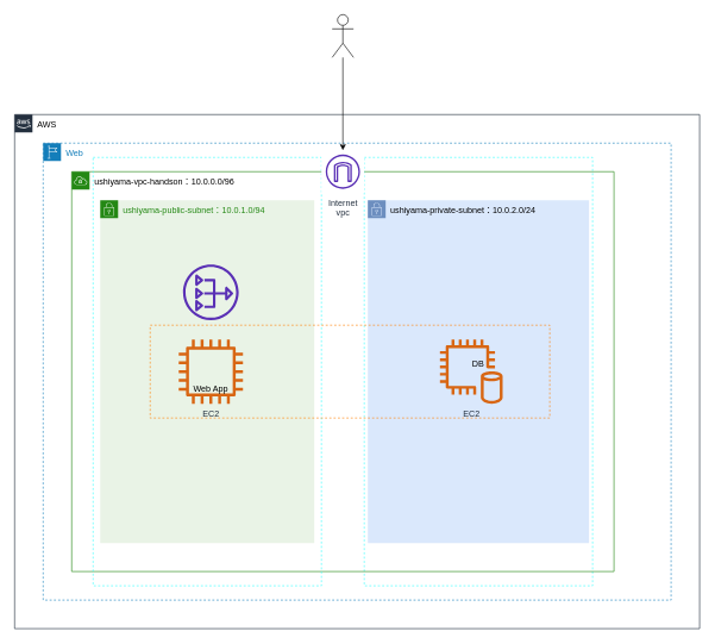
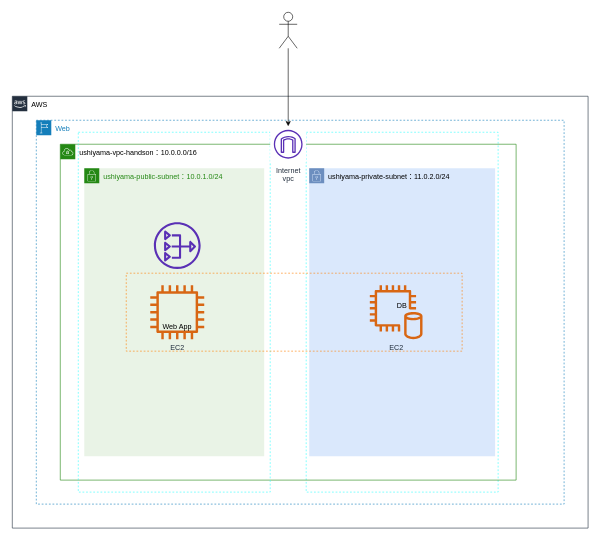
  <mxCell id="0" />
  <mxCell id="1" parent="0" />
  <mxCell id="2" value="Web" style="points=[[0,0],[0.25,0],[0.5,0],[0.75,0],[1,0],[1,0.25],[1,0.5],[1,0.75],[1,1],[0.75,1],[0.5,1],[0.25,1],[0,1],[0,0.75],[0,0.5],[0,0.25]];outlineConnect=0;gradientColor=none;html=1;whiteSpace=wrap;fontSize=12;fontStyle=0;shape=mxgraph.aws4.group;grIcon=mxgraph.aws4.group_region;strokeColor=#147EBA;fillColor=none;verticalAlign=top;align=left;spacingLeft=30;fontColor=#147EBA;dashed=1;" vertex="1" parent="1"><mxGeometry x="60" y="200" width="880" height="640" as="geometry" /></mxCell>
  <mxCell id="3" value="" style="fillColor=none;dashed=1;verticalAlign=top;fontStyle=0;fontColor=#5A6C86;strokeColor=#33FFFF;" vertex="1" parent="1"><mxGeometry x="510" y="220" width="320" height="600" as="geometry" /></mxCell>
  <mxCell id="4" value="&lt;font color=&quot;#000000&quot;&gt;AWS&lt;/font&gt;" style="points=[[0,0],[0.25,0],[0.5,0],[0.75,0],[1,0],[1,0.25],[1,0.5],[1,0.75],[1,1],[0.75,1],[0.5,1],[0.25,1],[0,1],[0,0.75],[0,0.5],[0,0.25]];outlineConnect=0;gradientColor=none;html=1;whiteSpace=wrap;fontSize=12;fontStyle=0;shape=mxgraph.aws4.group;grIcon=mxgraph.aws4.group_aws_cloud_alt;strokeColor=#232F3E;fillColor=none;verticalAlign=top;align=left;spacingLeft=30;fontColor=#232F3E;dashed=0;" vertex="1" parent="1"><mxGeometry width="960" height="720" as="geometry" x="20" y="160" /></mxCell>
- <mxCell id="5" value="&lt;font color=&quot;#000000&quot;&gt;ushiyama-vpc-handson：10.0.0.0/96&lt;/font&gt;" style="points=[[0,0],[0.25,0],[0.5,0],[0.75,0],[1,0],[1,0.25],[1,0.5],[1,0.75],[1,1],[0.75,1],[0.5,1],[0.25,1],[0,1],[0,0.75],[0,0.5],[0,0.25]];outlineConnect=0;gradientColor=none;html=1;whiteSpace=wrap;fontSize=12;fontStyle=0;shape=mxgraph.aws4.group;grIcon=mxgraph.aws4.group_vpc;strokeColor=#248814;fillColor=none;verticalAlign=top;align=left;spacingLeft=30;fontColor=#AAB7B8;dashed=0;" vertex="1" parent="1"><mxGeometry x="100" y="240" width="760" height="560" as="geometry" /></mxCell>
+ <mxCell id="5" value="&lt;font color=&quot;#000000&quot;&gt;ushiyama-vpc-handson：10.0.0.0/16&lt;/font&gt;" style="points=[[0,0],[0.25,0],[0.5,0],[0.75,0],[1,0],[1,0.25],[1,0.5],[1,0.75],[1,1],[0.75,1],[0.5,1],[0.25,1],[0,1],[0,0.75],[0,0.5],[0,0.25]];outlineConnect=0;gradientColor=none;html=1;whiteSpace=wrap;fontSize=12;fontStyle=0;shape=mxgraph.aws4.group;grIcon=mxgraph.aws4.group_vpc;strokeColor=#248814;fillColor=none;verticalAlign=top;align=left;spacingLeft=30;fontColor=#AAB7B8;dashed=0;" vertex="1" parent="1"><mxGeometry x="100" y="240" width="760" height="560" as="geometry" /></mxCell>
  <mxCell id="6" value="" style="fillColor=none;dashed=1;verticalAlign=top;fontStyle=0;fontColor=#5A6C86;strokeColor=#33FFFF;" vertex="1" parent="1"><mxGeometry x="130" y="220" width="320" height="600" as="geometry" /></mxCell>
- <mxCell id="7" value="ushiyama-public-subnet：10.0.1.0/94" style="points=[[0,0],[0.25,0],[0.5,0],[0.75,0],[1,0],[1,0.25],[1,0.5],[1,0.75],[1,1],[0.75,1],[0.5,1],[0.25,1],[0,1],[0,0.75],[0,0.5],[0,0.25]];outlineConnect=0;gradientColor=none;html=1;whiteSpace=wrap;fontSize=12;fontStyle=0;shape=mxgraph.aws4.group;grIcon=mxgraph.aws4.group_security_group;grStroke=0;strokeColor=#248814;fillColor=#E9F3E6;verticalAlign=top;align=left;spacingLeft=30;fontColor=#248814;dashed=0;" vertex="1" parent="1"><mxGeometry x="140" y="280" width="300" height="480" as="geometry" /></mxCell>
- <mxCell id="8" value="ushiyama-private-subnet：10.0.2.0/24" style="points=[[0,0],[0.25,0],[0.5,0],[0.75,0],[1,0],[1,0.25],[1,0.5],[1,0.75],[1,1],[0.75,1],[0.5,1],[0.25,1],[0,1],[0,0.75],[0,0.5],[0,0.25]];outlineConnect=0;html=1;whiteSpace=wrap;fontSize=12;fontStyle=0;shape=mxgraph.aws4.group;grIcon=mxgraph.aws4.group_security_group;grStroke=0;strokeColor=#6c8ebf;verticalAlign=top;align=left;spacingLeft=30;dashed=0;fillColor=#dae8fc;" vertex="1" parent="1"><mxGeometry x="515" y="280" width="310" height="480" as="geometry" /></mxCell>
+ <mxCell id="7" value="ushiyama-public-subnet：10.0.1.0/24" style="points=[[0,0],[0.25,0],[0.5,0],[0.75,0],[1,0],[1,0.25],[1,0.5],[1,0.75],[1,1],[0.75,1],[0.5,1],[0.25,1],[0,1],[0,0.75],[0,0.5],[0,0.25]];outlineConnect=0;gradientColor=none;html=1;whiteSpace=wrap;fontSize=12;fontStyle=0;shape=mxgraph.aws4.group;grIcon=mxgraph.aws4.group_security_group;grStroke=0;strokeColor=#248814;fillColor=#E9F3E6;verticalAlign=top;align=left;spacingLeft=30;fontColor=#248814;dashed=0;" vertex="1" parent="1"><mxGeometry x="140" y="280" width="300" height="480" as="geometry" /></mxCell>
+ <mxCell id="8" value="ushiyama-private-subnet：11.0.2.0/24" style="points=[[0,0],[0.25,0],[0.5,0],[0.75,0],[1,0],[1,0.25],[1,0.5],[1,0.75],[1,1],[0.75,1],[0.5,1],[0.25,1],[0,1],[0,0.75],[0,0.5],[0,0.25]];outlineConnect=0;html=1;whiteSpace=wrap;fontSize=12;fontStyle=0;shape=mxgraph.aws4.group;grIcon=mxgraph.aws4.group_security_group;grStroke=0;strokeColor=#6c8ebf;verticalAlign=top;align=left;spacingLeft=30;dashed=0;fillColor=#dae8fc;" vertex="1" parent="1"><mxGeometry x="515" y="280" width="310" height="480" as="geometry" /></mxCell>
  <mxCell id="9" value="" style="group" vertex="1" connectable="0" parent="1"><mxGeometry x="250" y="475" width="90" height="90" as="geometry" /></mxCell>
  <mxCell id="10" value="EC2" style="outlineConnect=0;fontColor=#232F3E;gradientColor=none;fillColor=#D86613;strokeColor=none;dashed=0;verticalLabelPosition=bottom;verticalAlign=top;align=center;html=1;fontSize=12;fontStyle=0;aspect=fixed;pointerEvents=1;shape=mxgraph.aws4.instance2;" vertex="1" parent="9"><mxGeometry width="90" height="90" as="geometry" /></mxCell>
  <mxCell id="11" value="Web App" style="text;html=1;strokeColor=none;fillColor=none;align=center;verticalAlign=middle;whiteSpace=wrap;rounded=0;" vertex="1" parent="9"><mxGeometry x="15" y="60" width="60" height="20" as="geometry" /></mxCell>
  <mxCell id="12" value="" style="group" vertex="1" connectable="0" parent="1"><mxGeometry x="615" y="475" width="155" height="110" as="geometry" /></mxCell>
  <mxCell id="13" value="EC2" style="outlineConnect=0;fontColor=#232F3E;gradientColor=none;fillColor=#D86613;strokeColor=none;dashed=0;verticalLabelPosition=bottom;verticalAlign=top;align=center;html=1;fontSize=12;fontStyle=0;aspect=fixed;pointerEvents=1;shape=mxgraph.aws4.db_on_instance2;" vertex="1" parent="12"><mxGeometry width="90" height="90" as="geometry" /></mxCell>
  <mxCell id="14" value="DB" style="text;html=1;strokeColor=none;fillColor=none;align=center;verticalAlign=middle;whiteSpace=wrap;rounded=0;" vertex="1" parent="12"><mxGeometry x="35" y="25" width="40" height="20" as="geometry" /></mxCell>
  <mxCell id="15" value="" style="fillColor=none;dashed=1;verticalAlign=top;fontStyle=0;fontColor=#5A6C86;align=center;strokeColor=#FF8000;" vertex="1" parent="12"><mxGeometry x="-405" y="-20" width="560" height="130" as="geometry" /></mxCell>
  <mxCell id="16" value="Internet&#10;vpc" style="outlineConnect=0;fontColor=#232F3E;gradientColor=none;fillColor=#ffffff;dashed=0;verticalLabelPosition=bottom;verticalAlign=top;align=center;html=1;fontSize=12;fontStyle=0;aspect=fixed;shape=mxgraph.aws4.resourceIcon;resIcon=mxgraph.aws4.internet_gateway;strokeColor=#5A30B5;" vertex="1" parent="1"><mxGeometry x="450" y="210" width="60" height="60" as="geometry" /></mxCell>
  <mxCell id="17" style="edgeStyle=orthogonalEdgeStyle;rounded=0;orthogonalLoop=1;jettySize=auto;html=1;startArrow=none;startFill=0;" edge="1" parent="1" source="18" target="16"><mxGeometry relative="1" as="geometry" /></mxCell>
  <mxCell id="18" value="&lt;br&gt;" style="shape=umlActor;verticalLabelPosition=bottom;verticalAlign=top;html=1;outlineConnect=0;align=center;" vertex="1" parent="1"><mxGeometry x="465" y="20" width="30" height="60" as="geometry" /></mxCell>
  <mxCell id="19" value="" style="outlineConnect=0;fontColor=#232F3E;gradientColor=none;fillColor=#5A30B5;strokeColor=none;dashed=0;verticalLabelPosition=bottom;verticalAlign=top;align=center;html=1;fontSize=12;fontStyle=0;aspect=fixed;pointerEvents=1;shape=mxgraph.aws4.nat_gateway;" vertex="1" parent="1"><mxGeometry x="256" y="370" width="78" height="78" as="geometry" /></mxCell>
